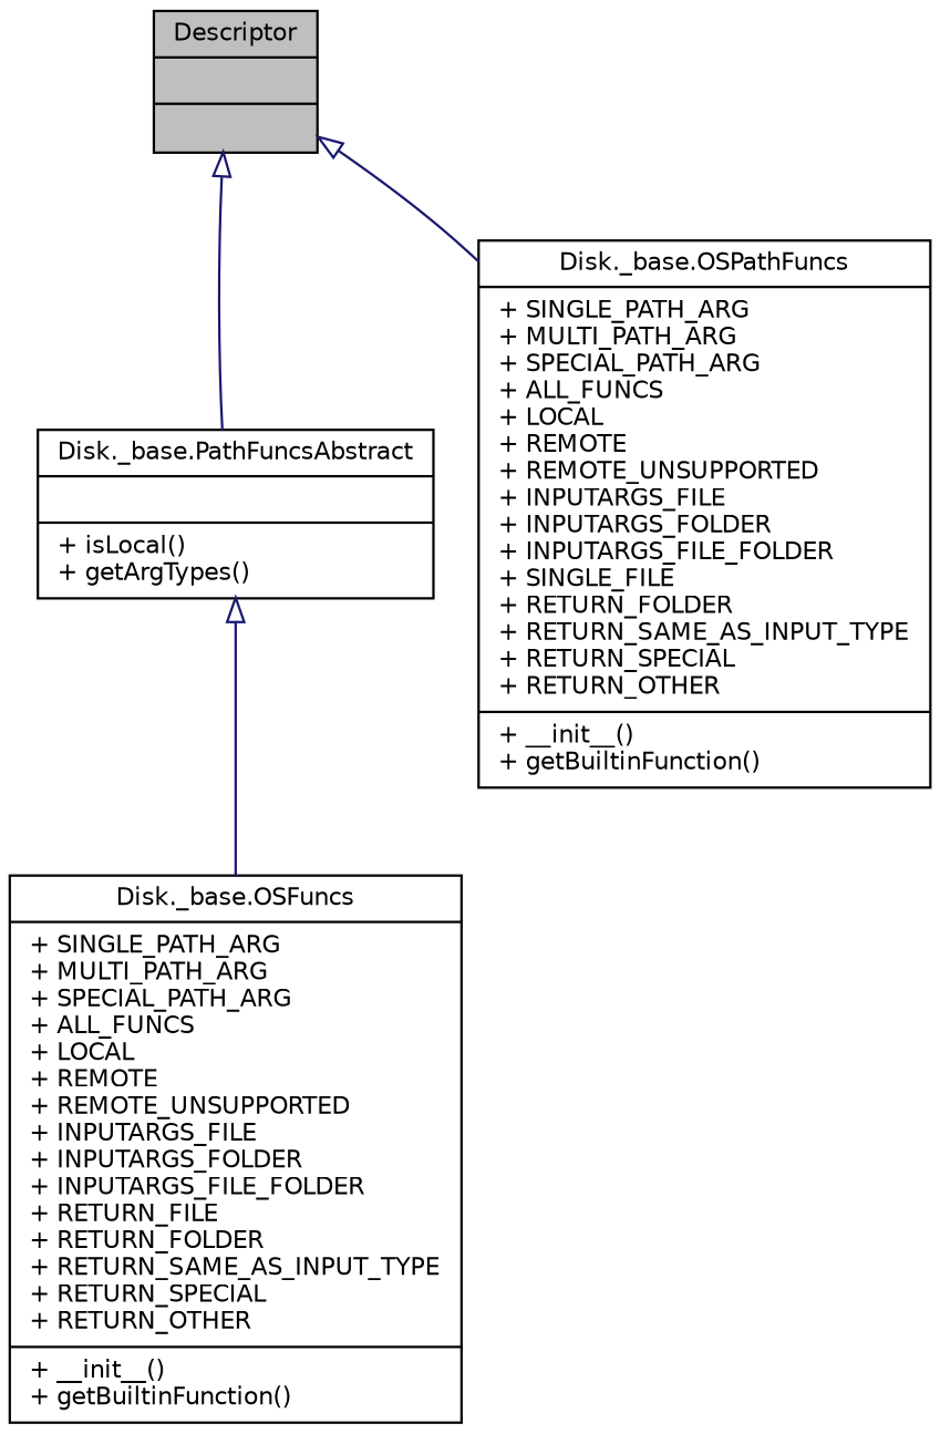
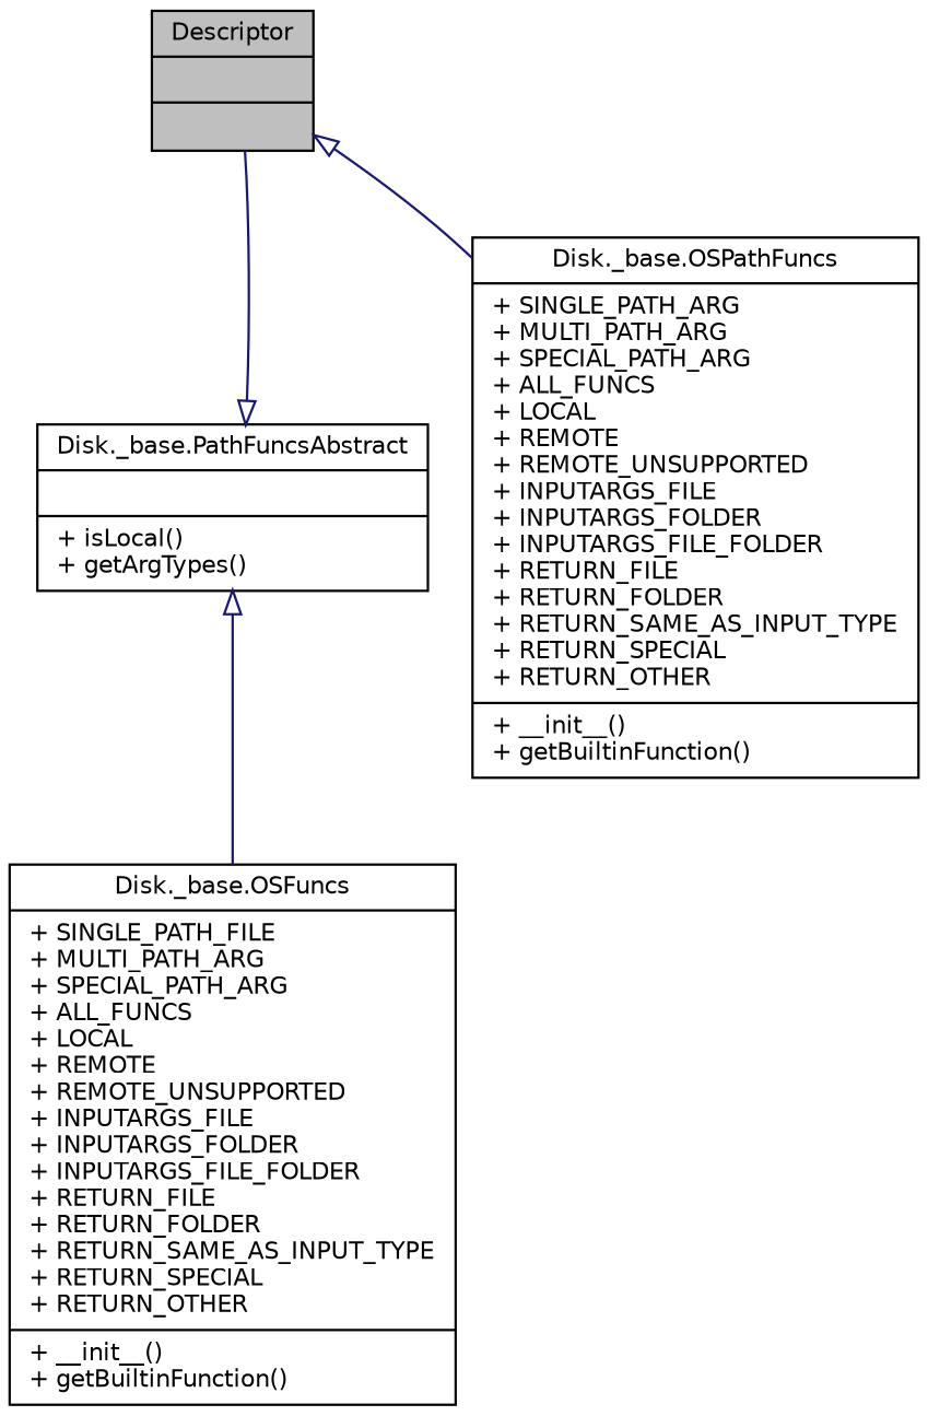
  digraph {
    node [color=black fontname=Helvetica fontsize=10 shape=record]
    edge [arrowtail=onormal color=midnightblue dir=back fontname=Helvetica fontsize=10 labelfontname=Helvetica labelfontsize=10 style=solid]
    n1 [fillcolor=grey75 fontcolor=black height=0.2 label="{Descriptor\n||}" style=filled width=0.4]
    n2 [height=0.2 label="{Disk._base.PathFuncsAbstract\n||+ isLocal()\l+ getArgTypes()\l}" width=0.4]
-   n3 [height=0.2 label="{Disk._base.OSPathFuncs\n|+ SINGLE_PATH_ARG\l+ MULTI_PATH_ARG\l+ SPECIAL_PATH_ARG\l+ ALL_FUNCS\l+ LOCAL\l+ REMOTE\l+ REMOTE_UNSUPPORTED\l+ INPUTARGS_FILE\l+ INPUTARGS_FOLDER\l+ INPUTARGS_FILE_FOLDER\l+ SINGLE_FILE\l+ RETURN_FOLDER\l+ RETURN_SAME_AS_INPUT_TYPE\l+ RETURN_SPECIAL\l+ RETURN_OTHER\l|+ __init__()\l+ getBuiltinFunction()\l}" width=0.4]
-   n4 [height=0.2 label="{Disk._base.OSFuncs\n|+ SINGLE_PATH_ARG\l+ MULTI_PATH_ARG\l+ SPECIAL_PATH_ARG\l+ ALL_FUNCS\l+ LOCAL\l+ REMOTE\l+ REMOTE_UNSUPPORTED\l+ INPUTARGS_FILE\l+ INPUTARGS_FOLDER\l+ INPUTARGS_FILE_FOLDER\l+ RETURN_FILE\l+ RETURN_FOLDER\l+ RETURN_SAME_AS_INPUT_TYPE\l+ RETURN_SPECIAL\l+ RETURN_OTHER\l|+ __init__()\l+ getBuiltinFunction()\l}" width=0.4]
-   n1 -> n2
+   n3 [height=0.2 label="{Disk._base.OSPathFuncs\n|+ SINGLE_PATH_ARG\l+ MULTI_PATH_ARG\l+ SPECIAL_PATH_ARG\l+ ALL_FUNCS\l+ LOCAL\l+ REMOTE\l+ REMOTE_UNSUPPORTED\l+ INPUTARGS_FILE\l+ INPUTARGS_FOLDER\l+ INPUTARGS_FILE_FOLDER\l+ RETURN_FILE\l+ RETURN_FOLDER\l+ RETURN_SAME_AS_INPUT_TYPE\l+ RETURN_SPECIAL\l+ RETURN_OTHER\l|+ __init__()\l+ getBuiltinFunction()\l}" width=0.4]
+   n4 [height=0.2 label="{Disk._base.OSFuncs\n|+ SINGLE_PATH_FILE\l+ MULTI_PATH_ARG\l+ SPECIAL_PATH_ARG\l+ ALL_FUNCS\l+ LOCAL\l+ REMOTE\l+ REMOTE_UNSUPPORTED\l+ INPUTARGS_FILE\l+ INPUTARGS_FOLDER\l+ INPUTARGS_FILE_FOLDER\l+ RETURN_FILE\l+ RETURN_FOLDER\l+ RETURN_SAME_AS_INPUT_TYPE\l+ RETURN_SPECIAL\l+ RETURN_OTHER\l|+ __init__()\l+ getBuiltinFunction()\l}" width=0.4]
+   n2 -> n1
    n1 -> n3
    n2 -> n4
  }
